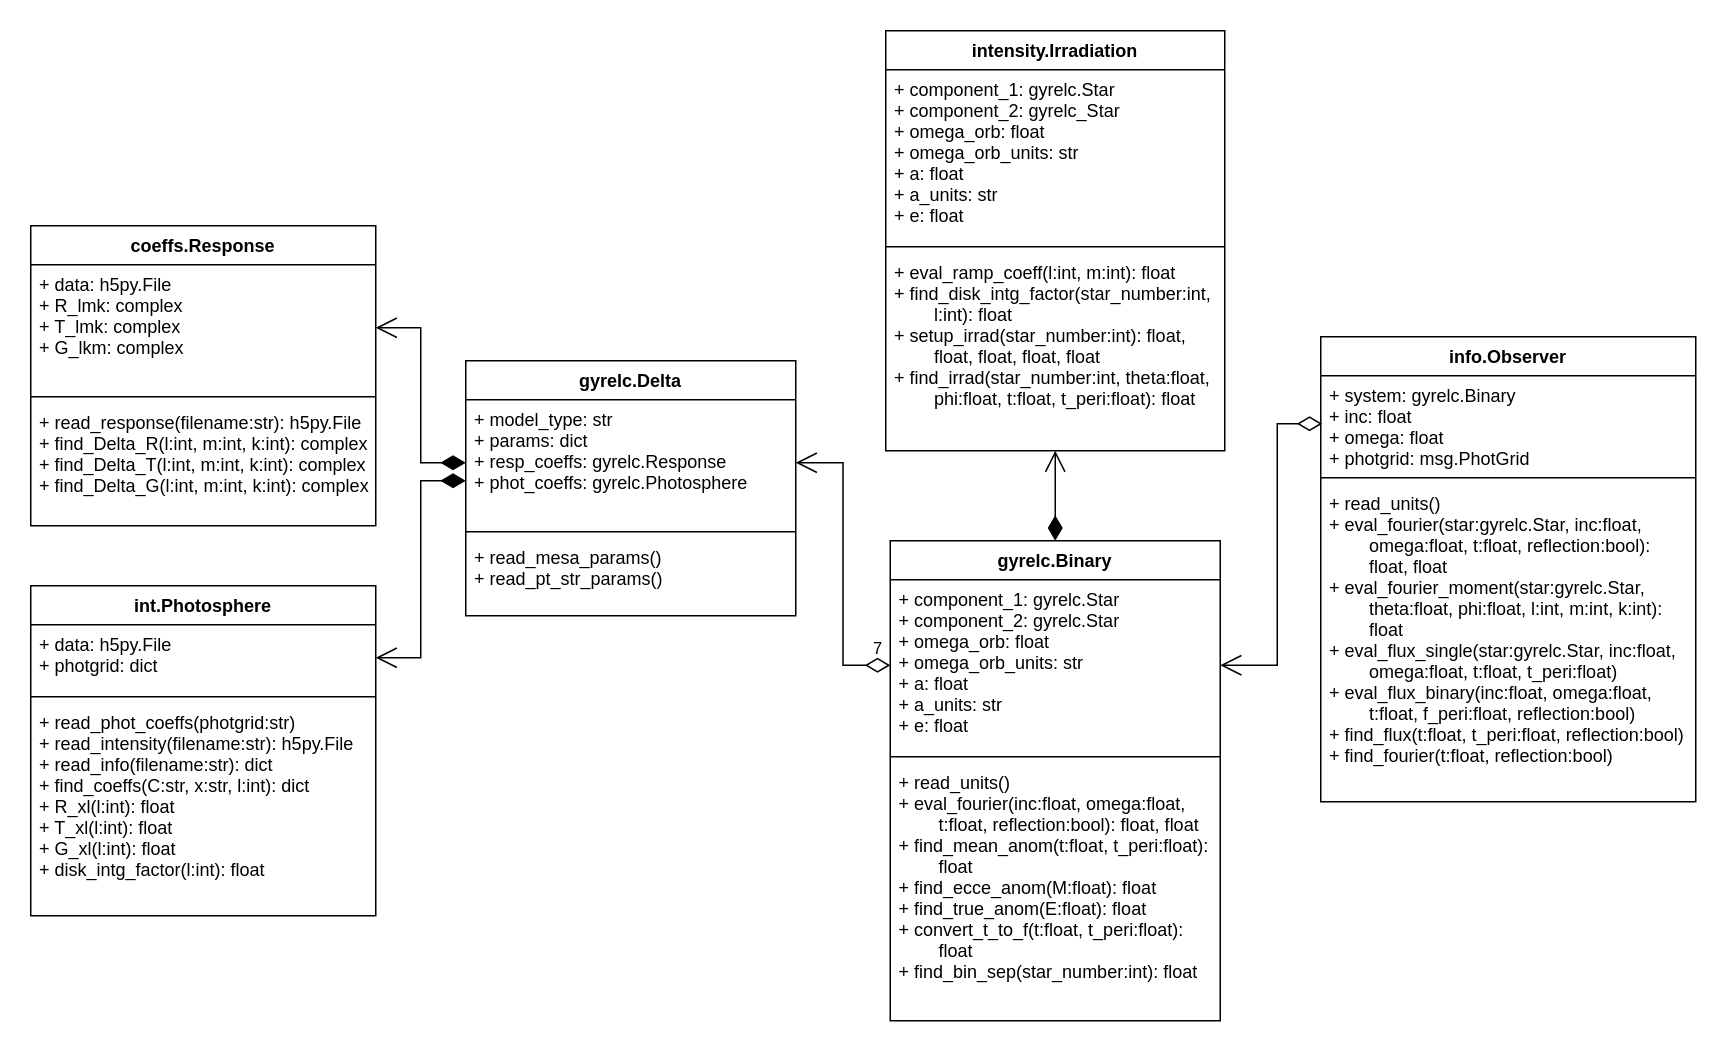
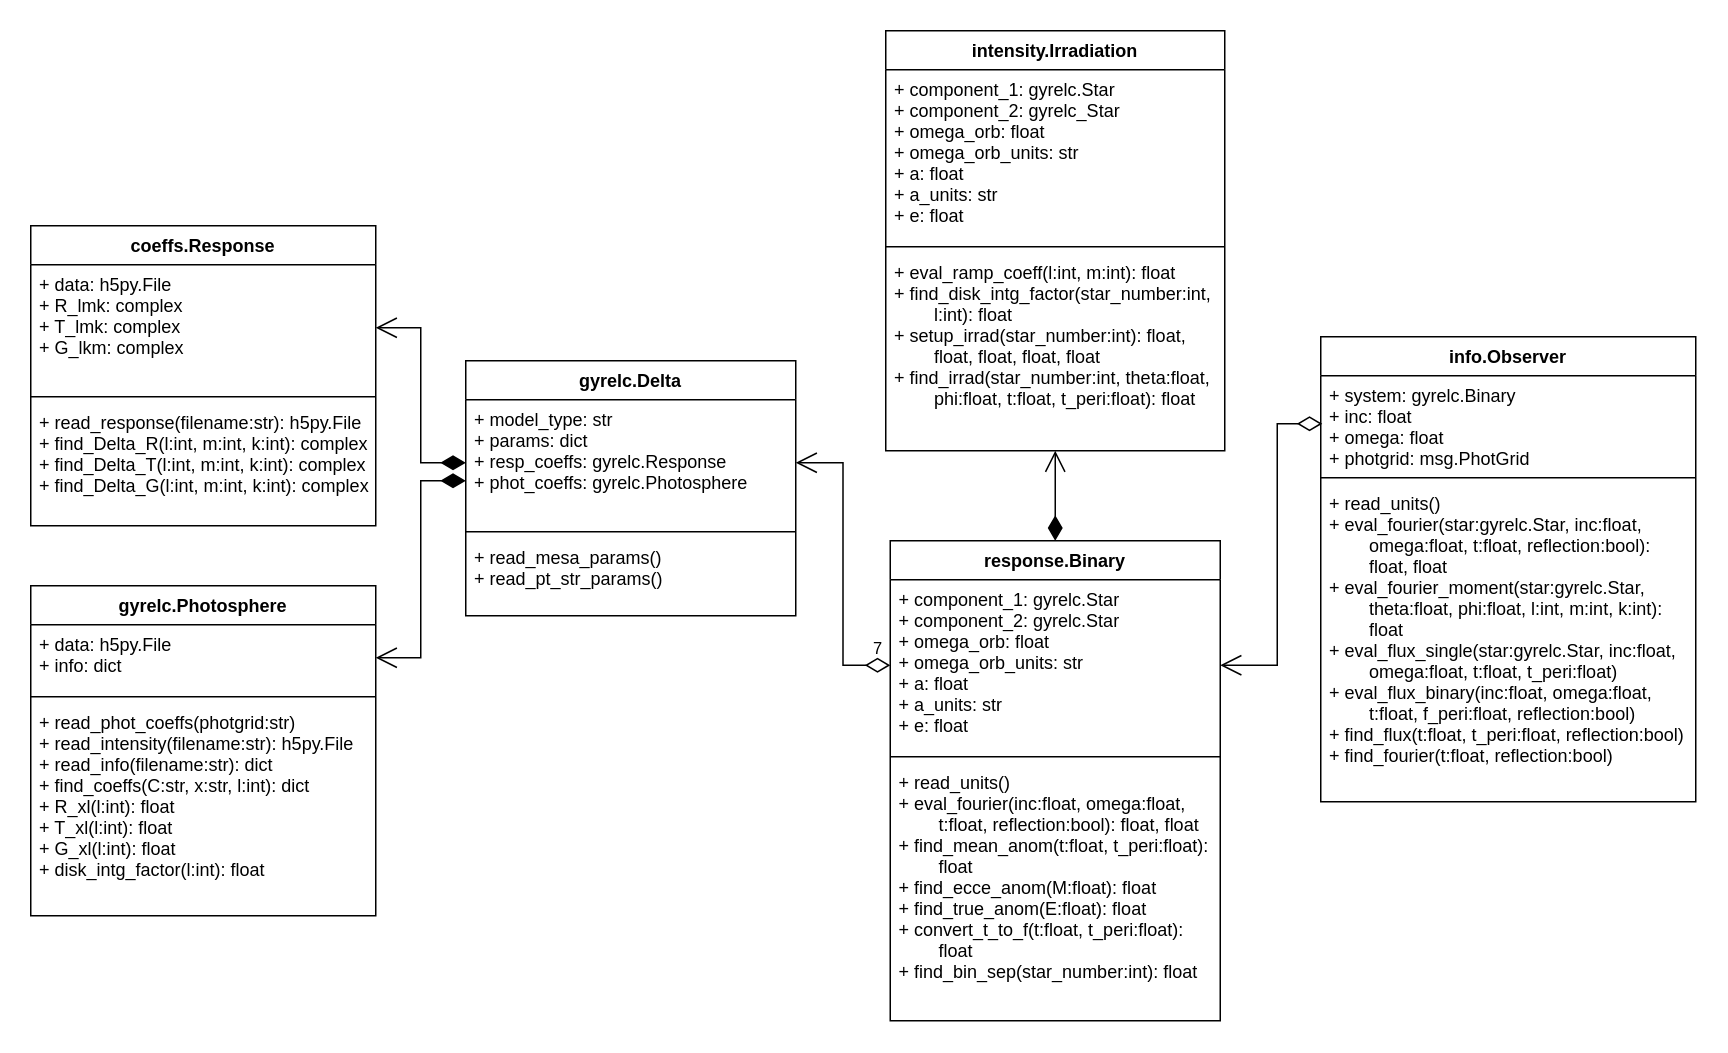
  <mxCell id="0" />
  <mxCell id="1" parent="0" />
  <mxCell id="2" value="gyrelc.Delta" style="swimlane;fontStyle=1;align=center;verticalAlign=top;childLayout=stackLayout;horizontal=1;startSize=26;horizontalStack=0;resizeParent=1;resizeParentMax=0;resizeLast=0;collapsible=1;marginBottom=0;swimlaneFillColor=default;" vertex="1" parent="1"><mxGeometry x="310" y="240" width="220" height="170" as="geometry" /></mxCell>
  <mxCell id="3" value="+ model_type: str&#10;+ params: dict&#10;+ resp_coeffs: gyrelc.Response&#10;+ phot_coeffs: gyrelc.Photosphere" style="text;strokeColor=none;fillColor=none;align=left;verticalAlign=top;spacingLeft=4;spacingRight=4;overflow=hidden;rotatable=0;points=[[0,0.5],[1,0.5]];portConstraint=eastwest;" vertex="1" parent="2"><mxGeometry y="26" width="220" height="84" as="geometry" /></mxCell>
  <mxCell id="4" value="" style="line;strokeWidth=1;fillColor=none;align=left;verticalAlign=middle;spacingTop=-1;spacingLeft=3;spacingRight=3;rotatable=0;labelPosition=right;points=[];portConstraint=eastwest;" vertex="1" parent="2"><mxGeometry y="110" width="220" height="8" as="geometry" /></mxCell>
  <mxCell id="5" value="+ read_mesa_params()&#10;+ read_pt_str_params() &#10;" style="text;strokeColor=none;fillColor=none;align=left;verticalAlign=top;spacingLeft=4;spacingRight=4;overflow=hidden;rotatable=0;points=[[0,0.5],[1,0.5]];portConstraint=eastwest;" vertex="1" parent="2"><mxGeometry y="118" width="220" height="52" as="geometry" /></mxCell>
  <mxCell id="6" value="intensity.Irradiation" style="swimlane;fontStyle=1;align=center;verticalAlign=top;childLayout=stackLayout;horizontal=1;startSize=26;horizontalStack=0;resizeParent=1;resizeParentMax=0;resizeLast=0;collapsible=1;marginBottom=0;swimlaneFillColor=default;" vertex="1" parent="1"><mxGeometry x="590" y="20" width="226" height="280" as="geometry" /></mxCell>
  <mxCell id="7" value="+ component_1: gyrelc.Star&#10;+ component_2: gyrelc_Star&#10;+ omega_orb: float&#10;+ omega_orb_units: str&#10;+ a: float&#10;+ a_units: str&#10;+ e: float" style="text;strokeColor=none;fillColor=none;align=left;verticalAlign=top;spacingLeft=4;spacingRight=4;overflow=hidden;rotatable=0;points=[[0,0.5],[1,0.5]];portConstraint=eastwest;" vertex="1" parent="6"><mxGeometry y="26" width="226" height="114" as="geometry" /></mxCell>
  <mxCell id="8" value="" style="line;strokeWidth=1;fillColor=none;align=left;verticalAlign=middle;spacingTop=-1;spacingLeft=3;spacingRight=3;rotatable=0;labelPosition=right;points=[];portConstraint=eastwest;" vertex="1" parent="6"><mxGeometry y="140" width="226" height="8" as="geometry" /></mxCell>
  <mxCell id="9" value="+ eval_ramp_coeff(l:int, m:int): float&#10;+ find_disk_intg_factor(star_number:int, &#10;        l:int): float&#10;+ setup_irrad(star_number:int): float, &#10;        float, float, float, float&#10;+ find_irrad(star_number:int, theta:float, &#10;        phi:float, t:float, t_peri:float): float" style="text;strokeColor=none;fillColor=none;align=left;verticalAlign=top;spacingLeft=4;spacingRight=4;overflow=hidden;rotatable=0;points=[[0,0.5],[1,0.5]];portConstraint=eastwest;" vertex="1" parent="6"><mxGeometry y="148" width="226" height="132" as="geometry" /></mxCell>
- <mxCell id="10" value="gyrelc.Binary" style="swimlane;fontStyle=1;align=center;verticalAlign=top;childLayout=stackLayout;horizontal=1;startSize=26;horizontalStack=0;resizeParent=1;resizeParentMax=0;resizeLast=0;collapsible=1;marginBottom=0;swimlaneFillColor=default;" vertex="1" parent="1"><mxGeometry x="593" y="360" width="220" height="320" as="geometry" /></mxCell>
+ <mxCell id="10" value="response.Binary" style="swimlane;fontStyle=1;align=center;verticalAlign=top;childLayout=stackLayout;horizontal=1;startSize=26;horizontalStack=0;resizeParent=1;resizeParentMax=0;resizeLast=0;collapsible=1;marginBottom=0;swimlaneFillColor=default;" vertex="1" parent="1"><mxGeometry x="593" y="360" width="220" height="320" as="geometry" /></mxCell>
  <mxCell id="11" value="+ component_1: gyrelc.Star&#10;+ component_2: gyrelc.Star&#10;+ omega_orb: float&#10;+ omega_orb_units: str&#10;+ a: float&#10;+ a_units: str&#10;+ e: float" style="text;strokeColor=none;fillColor=none;align=left;verticalAlign=top;spacingLeft=4;spacingRight=4;overflow=hidden;rotatable=0;points=[[0,0.5],[1,0.5]];portConstraint=eastwest;" vertex="1" parent="10"><mxGeometry y="26" width="220" height="114" as="geometry" /></mxCell>
  <mxCell id="12" value="" style="line;strokeWidth=1;fillColor=none;align=left;verticalAlign=middle;spacingTop=-1;spacingLeft=3;spacingRight=3;rotatable=0;labelPosition=right;points=[];portConstraint=eastwest;" vertex="1" parent="10"><mxGeometry y="140" width="220" height="8" as="geometry" /></mxCell>
  <mxCell id="13" value="+ read_units()&#10;+ eval_fourier(inc:float, omega:float,&#10;        t:float, reflection:bool): float, float&#10;+ find_mean_anom(t:float, t_peri:float):&#10;        float&#10;+ find_ecce_anom(M:float): float&#10;+ find_true_anom(E:float): float&#10;+ convert_t_to_f(t:float, t_peri:float):&#10;        float&#10;+ find_bin_sep(star_number:int): float" style="text;strokeColor=none;fillColor=none;align=left;verticalAlign=top;spacingLeft=4;spacingRight=4;overflow=hidden;rotatable=0;points=[[0,0.5],[1,0.5]];portConstraint=eastwest;" vertex="1" parent="10"><mxGeometry y="148" width="220" height="172" as="geometry" /></mxCell>
  <mxCell id="14" value="info.Observer" style="swimlane;fontStyle=1;align=center;verticalAlign=top;childLayout=stackLayout;horizontal=1;startSize=26;horizontalStack=0;resizeParent=1;resizeParentMax=0;resizeLast=0;collapsible=1;marginBottom=0;swimlaneFillColor=default;" vertex="1" parent="1"><mxGeometry x="880" y="224" width="250" height="310" as="geometry" /></mxCell>
  <mxCell id="15" value="+ system: gyrelc.Binary&#10;+ inc: float&#10;+ omega: float&#10;+ photgrid: msg.PhotGrid" style="text;strokeColor=none;fillColor=none;align=left;verticalAlign=top;spacingLeft=4;spacingRight=4;overflow=hidden;rotatable=0;points=[[0,0.5],[1,0.5]];portConstraint=eastwest;" vertex="1" parent="14"><mxGeometry y="26" width="250" height="64" as="geometry" /></mxCell>
  <mxCell id="16" value="" style="line;strokeWidth=1;fillColor=none;align=left;verticalAlign=middle;spacingTop=-1;spacingLeft=3;spacingRight=3;rotatable=0;labelPosition=right;points=[];portConstraint=eastwest;" vertex="1" parent="14"><mxGeometry y="90" width="250" height="8" as="geometry" /></mxCell>
  <mxCell id="17" value="+ read_units()&#10;+ eval_fourier(star:gyrelc.Star, inc:float,&#10;        omega:float, t:float, reflection:bool): &#10;        float, float&#10;+ eval_fourier_moment(star:gyrelc.Star, &#10;        theta:float, phi:float, l:int, m:int, k:int): &#10;        float&#10;+ eval_flux_single(star:gyrelc.Star, inc:float, &#10;        omega:float, t:float, t_peri:float)&#10;+ eval_flux_binary(inc:float, omega:float,&#10;        t:float, f_peri:float, reflection:bool)&#10;+ find_flux(t:float, t_peri:float, reflection:bool)&#10;+ find_fourier(t:float, reflection:bool)" style="text;strokeColor=none;fillColor=none;align=left;verticalAlign=top;spacingLeft=4;spacingRight=4;overflow=hidden;rotatable=0;points=[[0,0.5],[1,0.5]];portConstraint=eastwest;" vertex="1" parent="14"><mxGeometry y="98" width="250" height="212" as="geometry" /></mxCell>
  <mxCell id="18" value="coeffs.Response" style="swimlane;fontStyle=1;align=center;verticalAlign=top;childLayout=stackLayout;horizontal=1;startSize=26;horizontalStack=0;resizeParent=1;resizeParentMax=0;resizeLast=0;collapsible=1;marginBottom=0;swimlaneFillColor=default;" vertex="1" parent="1"><mxGeometry x="20" y="150" width="230" height="200" as="geometry" /></mxCell>
  <mxCell id="19" value="+ data: h5py.File&#10;+ R_lmk: complex&#10;+ T_lmk: complex&#10;+ G_lkm: complex" style="text;strokeColor=none;fillColor=none;align=left;verticalAlign=top;spacingLeft=4;spacingRight=4;overflow=hidden;rotatable=0;points=[[0,0.5],[1,0.5]];portConstraint=eastwest;" vertex="1" parent="18"><mxGeometry y="26" width="230" height="84" as="geometry" /></mxCell>
  <mxCell id="20" value="" style="line;strokeWidth=1;fillColor=default;align=left;verticalAlign=middle;spacingTop=-1;spacingLeft=3;spacingRight=3;rotatable=0;labelPosition=right;points=[];portConstraint=eastwest;" vertex="1" parent="18"><mxGeometry y="110" width="230" height="8" as="geometry" /></mxCell>
  <mxCell id="21" value="+ read_response(filename:str): h5py.File&#10;+ find_Delta_R(l:int, m:int, k:int): complex&#10;+ find_Delta_T(l:int, m:int, k:int): complex&#10;+ find_Delta_G(l:int, m:int, k:int): complex&#10;" style="text;strokeColor=none;fillColor=none;align=left;verticalAlign=top;spacingLeft=4;spacingRight=4;overflow=hidden;rotatable=0;points=[[0,0.5],[1,0.5]];portConstraint=eastwest;" vertex="1" parent="18"><mxGeometry y="118" width="230" height="82" as="geometry" /></mxCell>
- <mxCell id="22" value="int.Photosphere" style="swimlane;fontStyle=1;align=center;verticalAlign=top;childLayout=stackLayout;horizontal=1;startSize=26;horizontalStack=0;resizeParent=1;resizeParentMax=0;resizeLast=0;collapsible=1;marginBottom=0;swimlaneFillColor=default;" vertex="1" parent="1"><mxGeometry x="20" y="390" width="230" height="220" as="geometry" /></mxCell>
- <mxCell id="23" value="+ data: h5py.File&#10;+ photgrid: dict" style="text;strokeColor=none;fillColor=none;align=left;verticalAlign=top;spacingLeft=4;spacingRight=4;overflow=hidden;rotatable=0;points=[[0,0.5],[1,0.5]];portConstraint=eastwest;" vertex="1" parent="22"><mxGeometry y="26" width="230" height="44" as="geometry" /></mxCell>
+ <mxCell id="22" value="gyrelc.Photosphere" style="swimlane;fontStyle=1;align=center;verticalAlign=top;childLayout=stackLayout;horizontal=1;startSize=26;horizontalStack=0;resizeParent=1;resizeParentMax=0;resizeLast=0;collapsible=1;marginBottom=0;swimlaneFillColor=default;" vertex="1" parent="1"><mxGeometry x="20" y="390" width="230" height="220" as="geometry" /></mxCell>
+ <mxCell id="23" value="+ data: h5py.File&#10;+ info: dict" style="text;strokeColor=none;fillColor=none;align=left;verticalAlign=top;spacingLeft=4;spacingRight=4;overflow=hidden;rotatable=0;points=[[0,0.5],[1,0.5]];portConstraint=eastwest;" vertex="1" parent="22"><mxGeometry y="26" width="230" height="44" as="geometry" /></mxCell>
  <mxCell id="24" value="" style="line;strokeWidth=1;fillColor=none;align=left;verticalAlign=middle;spacingTop=-1;spacingLeft=3;spacingRight=3;rotatable=0;labelPosition=right;points=[];portConstraint=eastwest;" vertex="1" parent="22"><mxGeometry y="70" width="230" height="8" as="geometry" /></mxCell>
  <mxCell id="25" value="+ read_phot_coeffs(photgrid:str)&#10;+ read_intensity(filename:str): h5py.File&#10;+ read_info(filename:str): dict&#10;+ find_coeffs(C:str, x:str, l:int): dict&#10;+ R_xl(l:int): float&#10;+ T_xl(l:int): float&#10;+ G_xl(l:int): float&#10;+ disk_intg_factor(l:int): float&#10;" style="text;strokeColor=none;fillColor=none;align=left;verticalAlign=top;spacingLeft=4;spacingRight=4;overflow=hidden;rotatable=0;points=[[0,0.5],[1,0.5]];portConstraint=eastwest;" vertex="1" parent="22"><mxGeometry y="78" width="230" height="142" as="geometry" /></mxCell>
  <mxCell id="26" value="" style="endArrow=open;html=1;endSize=12;startArrow=diamondThin;startSize=14;startFill=1;edgeStyle=orthogonalEdgeStyle;align=left;verticalAlign=bottom;rounded=0;entryX=0.5;entryY=1;entryDx=0;entryDy=0;entryPerimeter=0;" edge="1" parent="1" source="10" target="9"><mxGeometry x="-0.636" y="-7" relative="1" as="geometry"><mxPoint x="580" y="463" as="sourcePoint" /><mxPoint x="740" y="463" as="targetPoint" /><mxPoint as="offset" /></mxGeometry></mxCell>
  <mxCell id="27" value="" style="endArrow=open;html=1;endSize=12;startArrow=diamondThin;startSize=14;startFill=0;edgeStyle=orthogonalEdgeStyle;align=left;verticalAlign=bottom;rounded=0;entryX=1;entryY=0.5;entryDx=0;entryDy=0;exitX=0;exitY=0.5;exitDx=0;exitDy=0;" edge="1" parent="1" target="11"><mxGeometry x="-0.525" y="10" relative="1" as="geometry"><mxPoint x="881" y="282" as="sourcePoint" /><mxPoint x="814" y="503" as="targetPoint" /><Array as="points"><mxPoint x="851" y="282" /><mxPoint x="851" y="443" /></Array><mxPoint as="offset" /></mxGeometry></mxCell>
  <mxCell id="28" value="" style="endArrow=open;html=1;endSize=12;startArrow=diamondThin;startSize=14;startFill=1;edgeStyle=orthogonalEdgeStyle;align=left;verticalAlign=bottom;rounded=0;entryX=1;entryY=0.5;entryDx=0;entryDy=0;exitX=0;exitY=0.5;exitDx=0;exitDy=0;" edge="1" parent="1" source="3" target="19"><mxGeometry x="-0.636" y="22" relative="1" as="geometry"><mxPoint x="290" y="260" as="sourcePoint" /><mxPoint x="350" y="290" as="targetPoint" /><mxPoint as="offset" /></mxGeometry></mxCell>
  <mxCell id="29" value="" style="endArrow=open;html=1;endSize=12;startArrow=diamondThin;startSize=14;startFill=1;edgeStyle=orthogonalEdgeStyle;align=left;verticalAlign=bottom;rounded=0;entryX=1;entryY=0.5;entryDx=0;entryDy=0;" edge="1" parent="1" source="3" target="23"><mxGeometry x="-0.636" y="22" relative="1" as="geometry"><mxPoint x="310" y="464" as="sourcePoint" /><mxPoint x="250" y="414" as="targetPoint" /><mxPoint as="offset" /><Array as="points"><mxPoint x="280" y="320" /><mxPoint x="280" y="438" /></Array></mxGeometry></mxCell>
  <mxCell id="30" value="" style="endArrow=open;html=1;endSize=12;startArrow=diamondThin;startSize=14;startFill=0;edgeStyle=orthogonalEdgeStyle;align=left;verticalAlign=bottom;rounded=0;exitX=0;exitY=0.5;exitDx=0;exitDy=0;entryX=1;entryY=0.5;entryDx=0;entryDy=0;" edge="1" parent="1" source="11" target="3"><mxGeometry x="-0.869" y="-13" relative="1" as="geometry"><mxPoint x="510" y="330" as="sourcePoint" /><mxPoint x="670" y="330" as="targetPoint" /><mxPoint as="offset" /></mxGeometry></mxCell>
  <mxCell id="31" value="7" style="text;html=1;strokeColor=none;fillColor=none;align=center;verticalAlign=middle;whiteSpace=wrap;rounded=0;fontSize=11;" vertex="1" parent="1"><mxGeometry x="580" y="427" width="10" height="10" as="geometry" /></mxCell>
